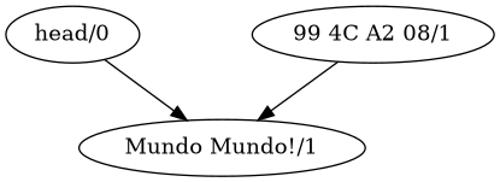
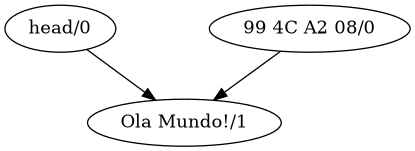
  digraph {
    nodesep=1.0
    n1 [label="head/0"]
-   n2 [label="Mundo Mundo!/1"]
-   n3 [label="99 4C A2 08/1"]
+   n2 [label="Ola Mundo!/1"]
+   n3 [label="99 4C A2 08/0"]
    n1 -> n2
    n3 -> n2
  }
